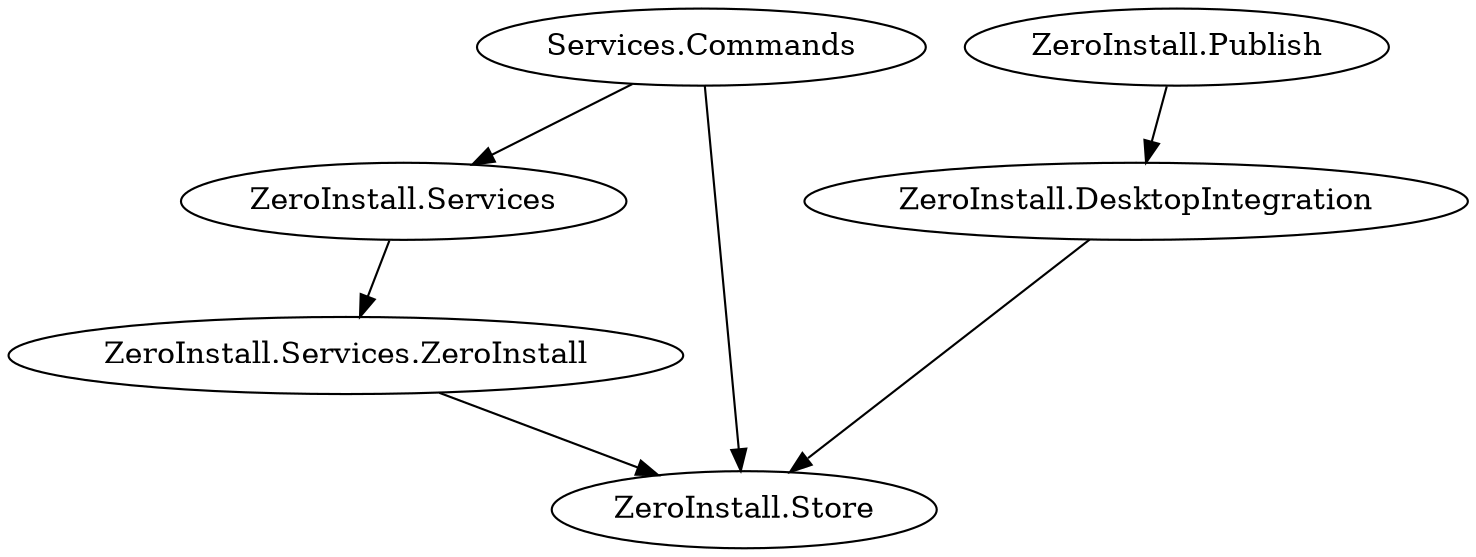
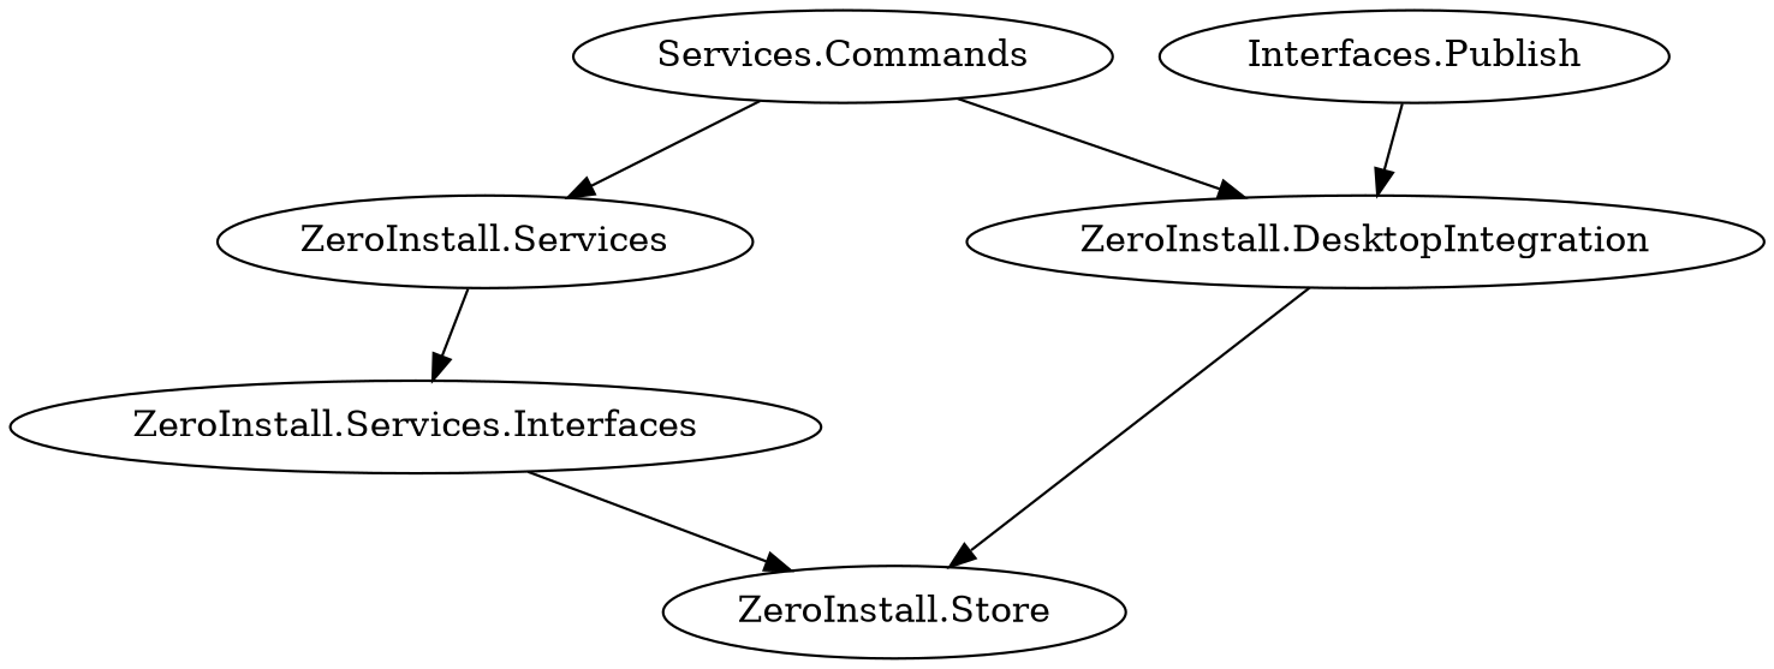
  digraph {
    n1 [label="Services.Commands"]
    n2 [label="ZeroInstall.Services"]
    n3 [label="ZeroInstall.DesktopIntegration"]
-   n4 [label="ZeroInstall.Services.ZeroInstall"]
+   n4 [label="ZeroInstall.Services.Interfaces"]
    n5 [label="ZeroInstall.Store"]
-   n6 [label="ZeroInstall.Publish"]
+   n6 [label="Interfaces.Publish"]
    n1 -> n2
-   n1 -> n5
+   n1 -> n3
    n2 -> n4
    n3 -> n5
    n4 -> n5
    n6 -> n3
  }
